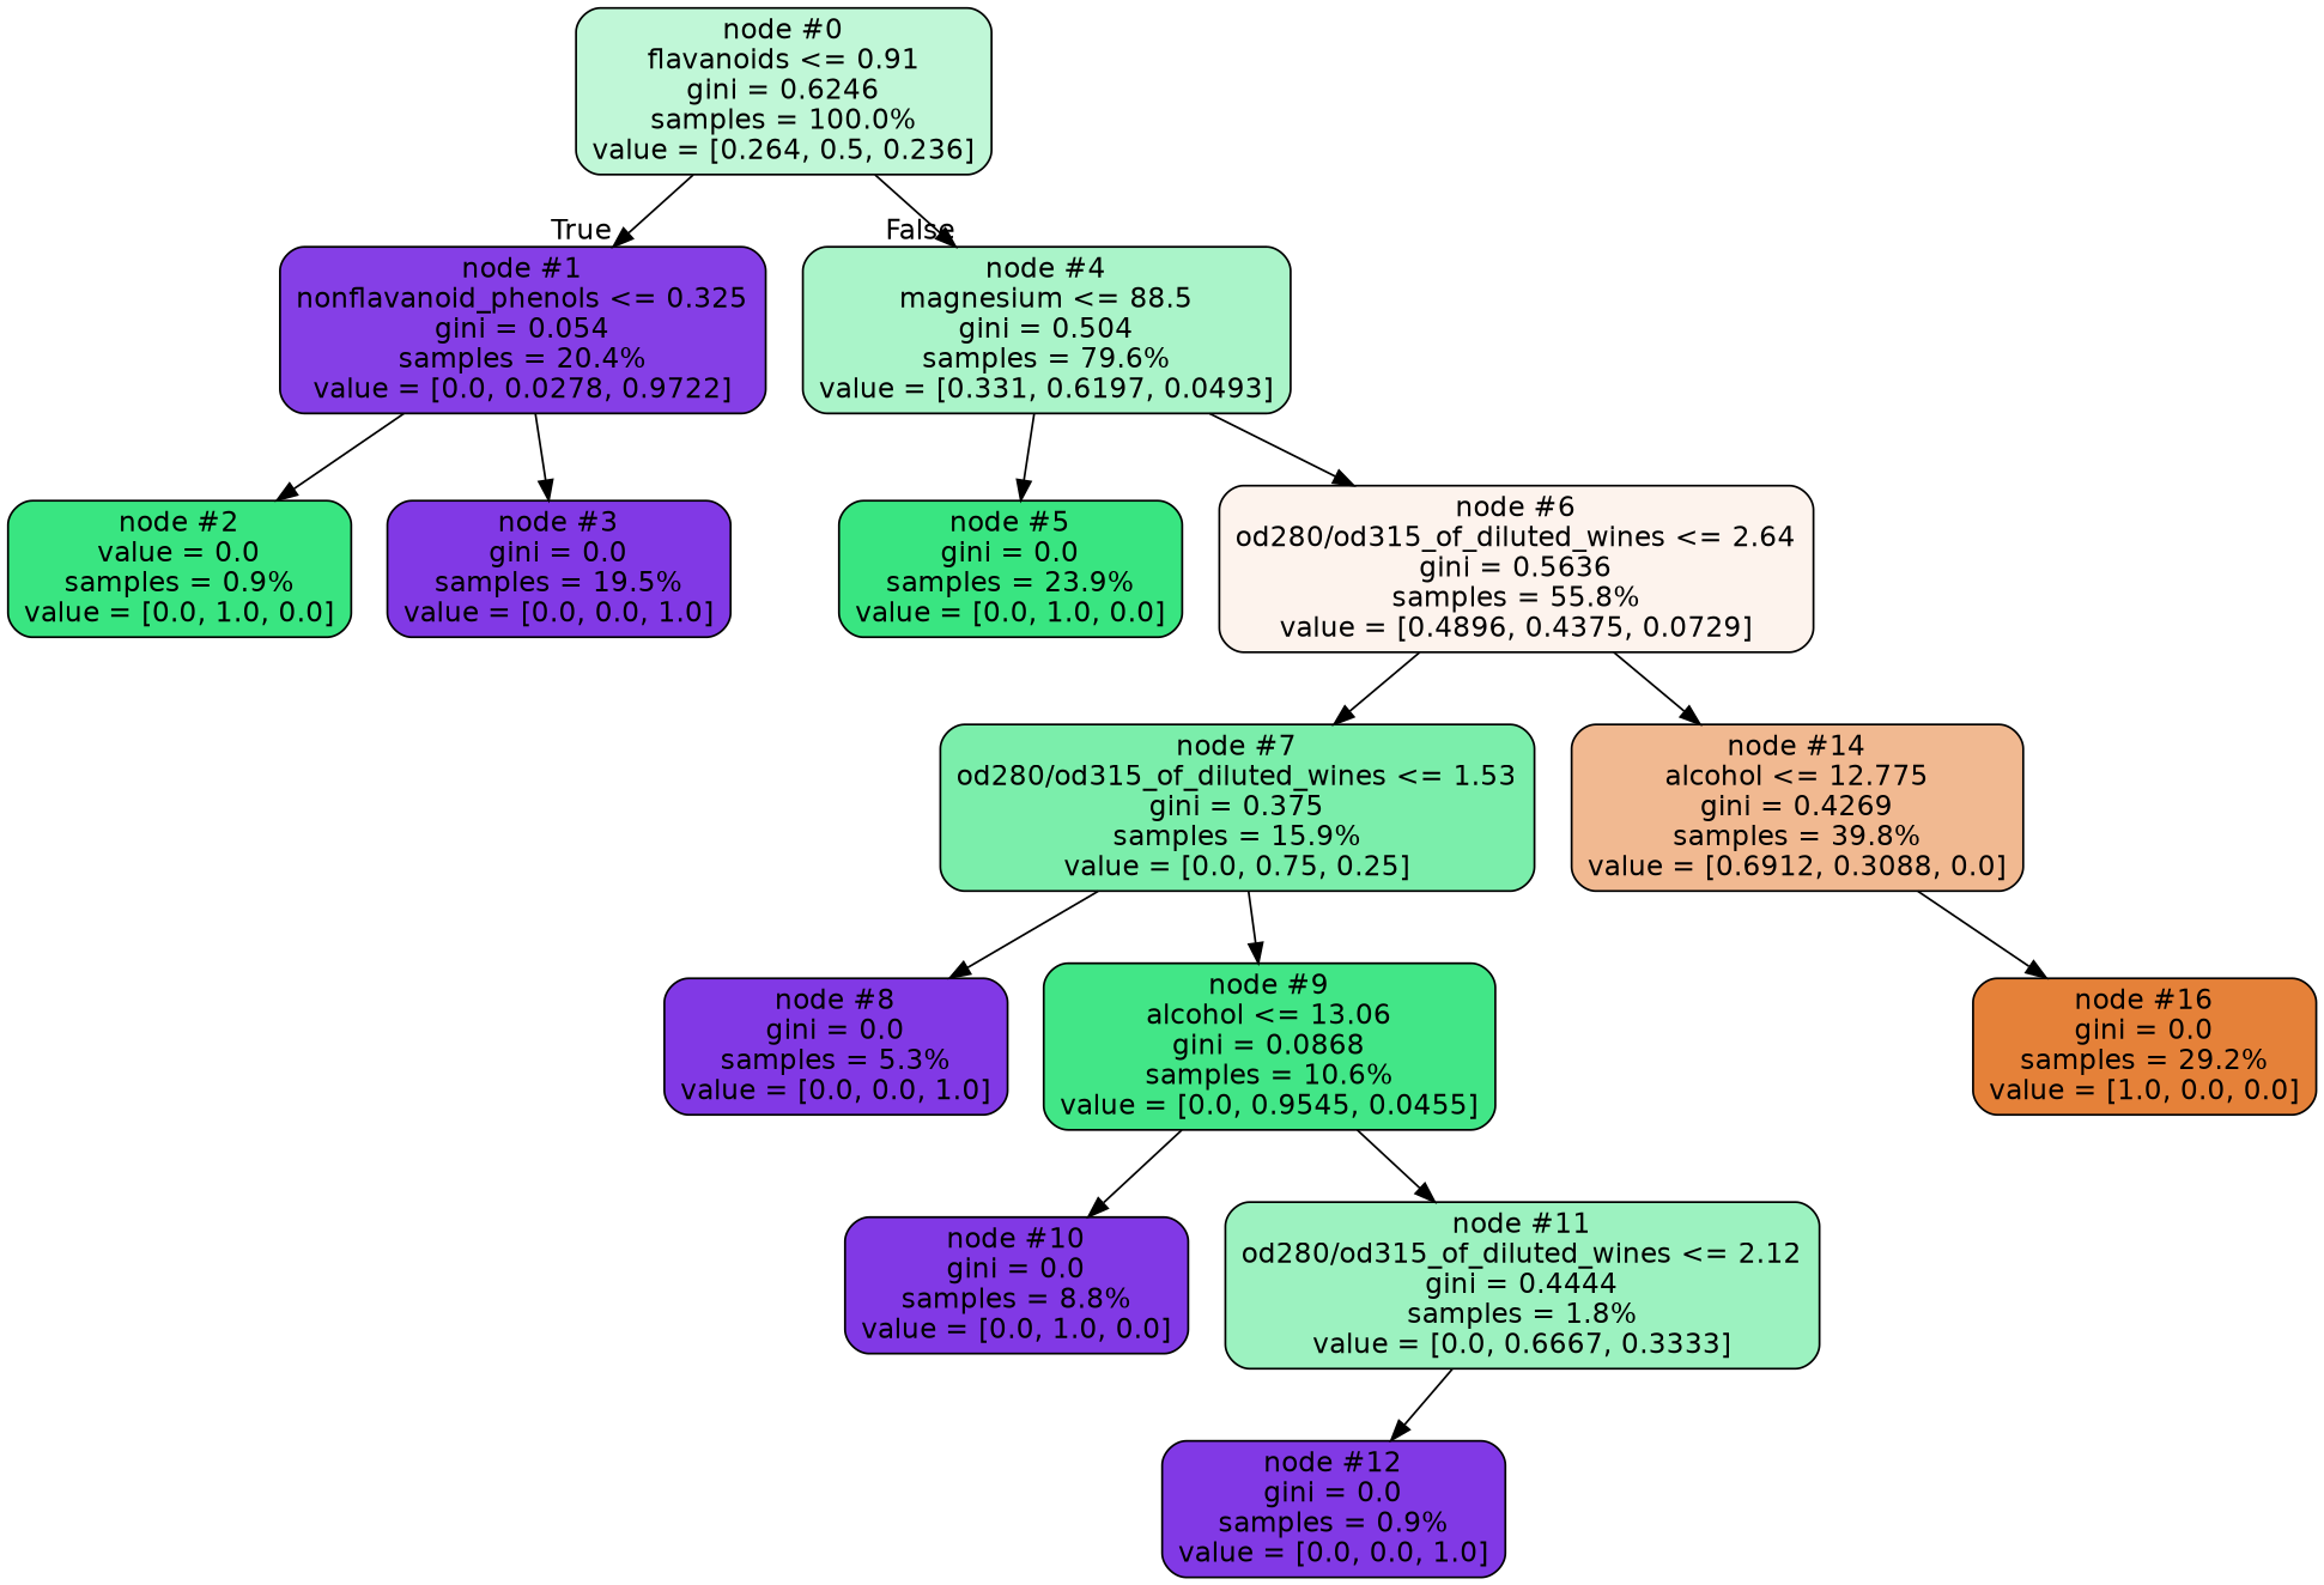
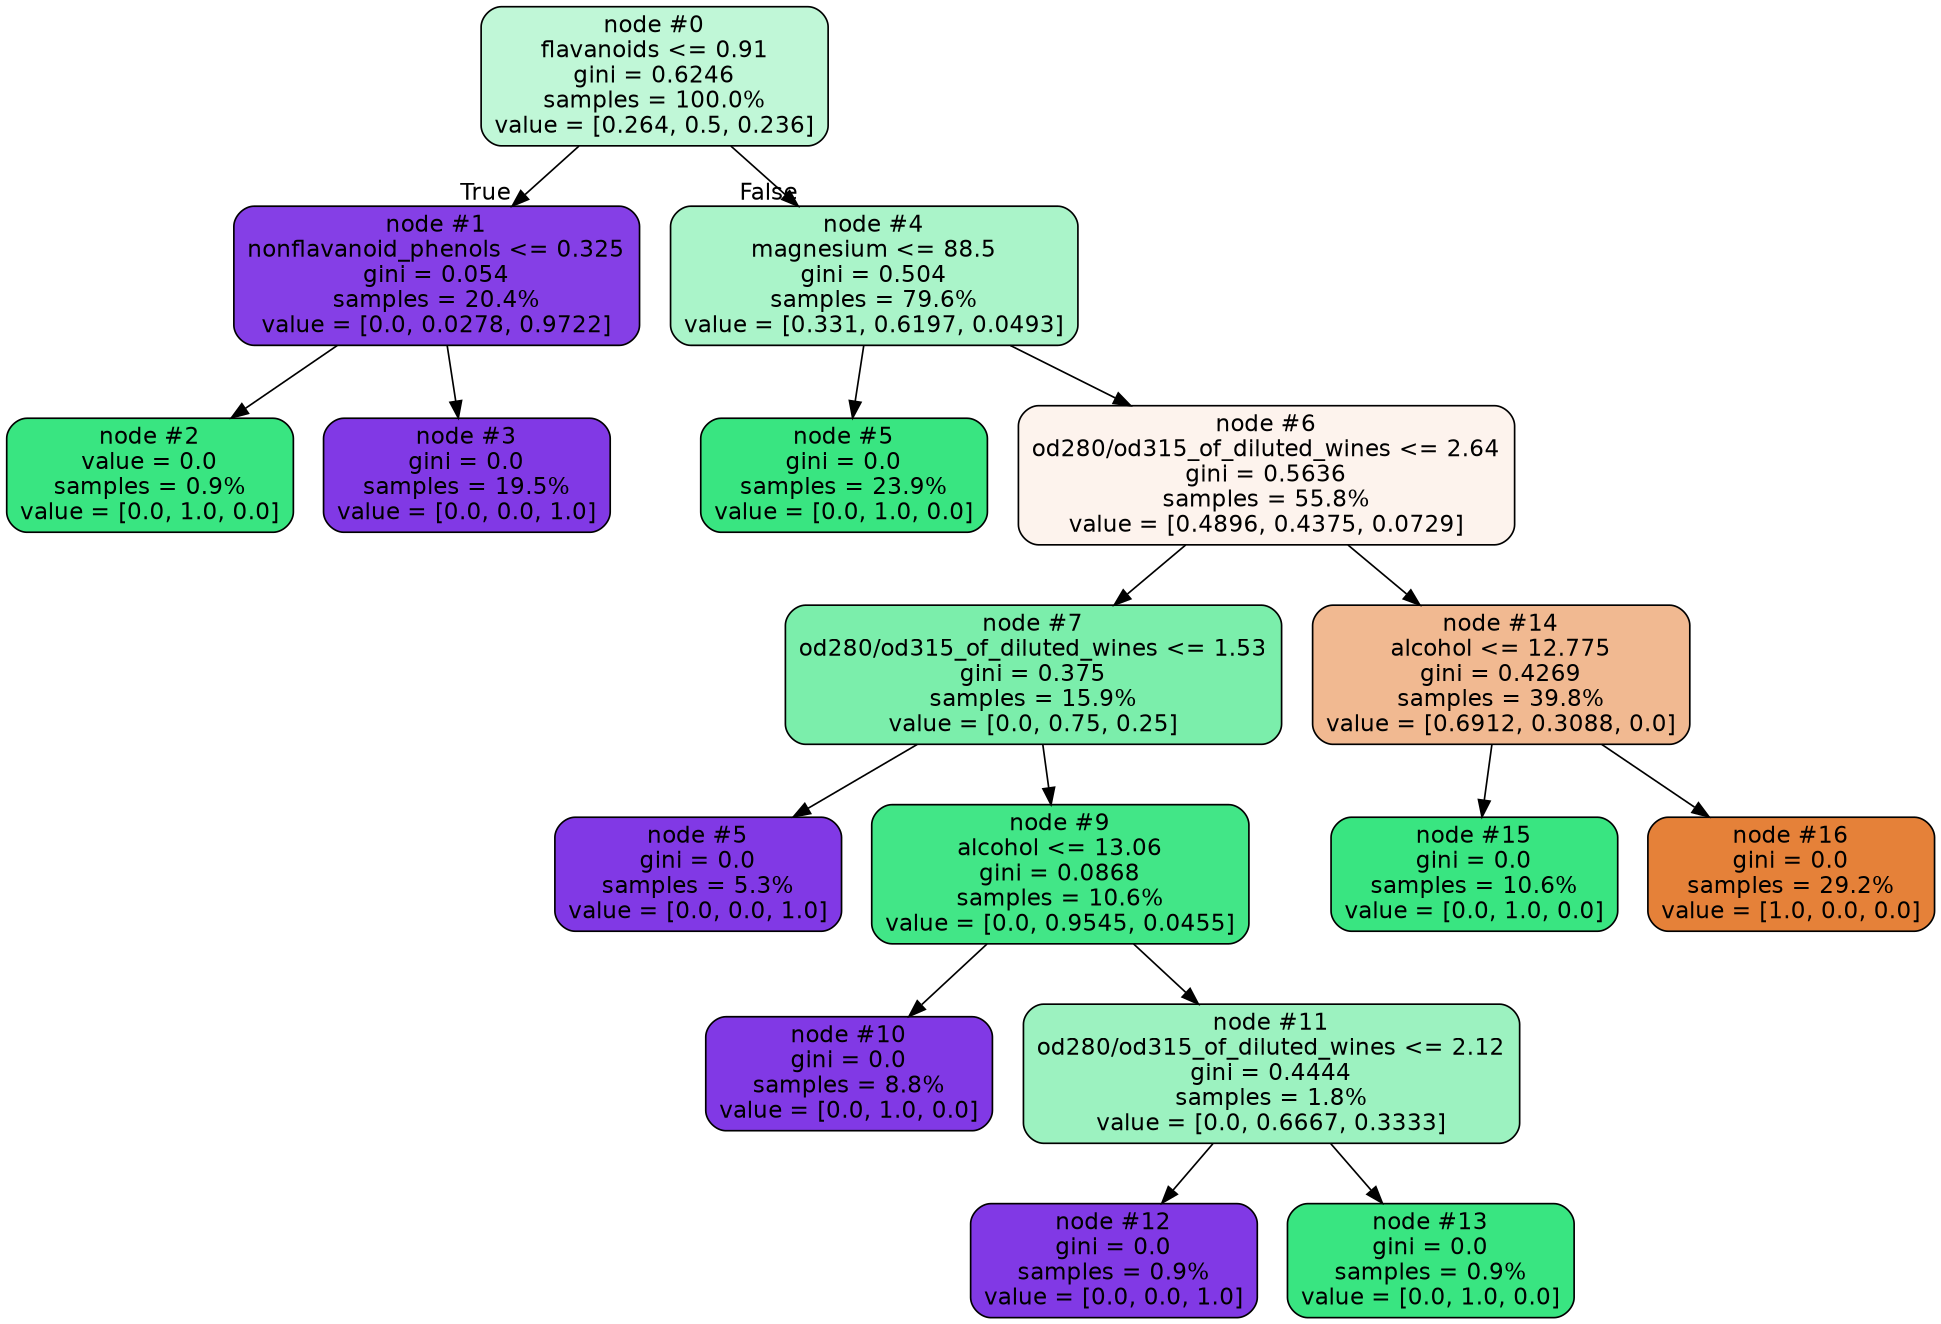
  digraph {
    node [color=black fillcolor="#39e581" fontname=helvetica shape=box style="filled, rounded"]
    edge [fontname=helvetica]
    n1 [fillcolor="#c0f7d7" label="node #0\nflavanoids <= 0.91\ngini = 0.6246\nsamples = 100.0%\nvalue = [0.264, 0.5, 0.236]"]
    n2 [fillcolor="#853fe6" label="node #1\nnonflavanoid_phenols <= 0.325\ngini = 0.054\nsamples = 20.4%\nvalue = [0.0, 0.0278, 0.9722]"]
    n3 [fillcolor="#aaf4c9" label="node #4\nmagnesium <= 88.5\ngini = 0.504\nsamples = 79.6%\nvalue = [0.331, 0.6197, 0.0493]"]
    n4 [label="node #2\nvalue = 0.0\nsamples = 0.9%\nvalue = [0.0, 1.0, 0.0]"]
    n5 [fillcolor="#8139e5" label="node #3\ngini = 0.0\nsamples = 19.5%\nvalue = [0.0, 0.0, 1.0]"]
    n6 [label="node #5\ngini = 0.0\nsamples = 23.9%\nvalue = [0.0, 1.0, 0.0]"]
    n7 [fillcolor="#fdf3ed" label="node #6\nod280/od315_of_diluted_wines <= 2.64\ngini = 0.5636\nsamples = 55.8%\nvalue = [0.4896, 0.4375, 0.0729]"]
    n8 [fillcolor="#7beeab" label="node #7\nod280/od315_of_diluted_wines <= 1.53\ngini = 0.375\nsamples = 15.9%\nvalue = [0.0, 0.75, 0.25]"]
    n9 [fillcolor="#f1b991" label="node #14\nalcohol <= 12.775\ngini = 0.4269\nsamples = 39.8%\nvalue = [0.6912, 0.3088, 0.0]"]
-   n10 [fillcolor="#8139e5" label="node #8\ngini = 0.0\nsamples = 5.3%\nvalue = [0.0, 0.0, 1.0]"]
+   n10 [fillcolor="#8139e5" label="node #5\ngini = 0.0\nsamples = 5.3%\nvalue = [0.0, 0.0, 1.0]"]
    n11 [fillcolor="#42e687" label="node #9\nalcohol <= 13.06\ngini = 0.0868\nsamples = 10.6%\nvalue = [0.0, 0.9545, 0.0455]"]
+   n12 [label="node #15\ngini = 0.0\nsamples = 10.6%\nvalue = [0.0, 1.0, 0.0]"]
    n13 [fillcolor="#e58139" label="node #16\ngini = 0.0\nsamples = 29.2%\nvalue = [1.0, 0.0, 0.0]"]
    n14 [fillcolor="#8139e5" label="node #10\ngini = 0.0\nsamples = 8.8%\nvalue = [0.0, 1.0, 0.0]"]
    n15 [fillcolor="#9cf2c0" label="node #11\nod280/od315_of_diluted_wines <= 2.12\ngini = 0.4444\nsamples = 1.8%\nvalue = [0.0, 0.6667, 0.3333]"]
    n16 [fillcolor="#8139e5" label="node #12\ngini = 0.0\nsamples = 0.9%\nvalue = [0.0, 0.0, 1.0]"]
+   n17 [label="node #13\ngini = 0.0\nsamples = 0.9%\nvalue = [0.0, 1.0, 0.0]"]
    n1 -> n2 [headlabel=True labelangle=45 labeldistance=2.5]
    n1 -> n3 [headlabel=False labelangle=-45 labeldistance=2.5]
    n2 -> n4
    n2 -> n5
    n3 -> n6
    n3 -> n7
    n7 -> n8
    n7 -> n9
    n8 -> n10
    n8 -> n11
+   n9 -> n12
    n9 -> n13
    n11 -> n14
    n11 -> n15
    n15 -> n16
+   n15 -> n17
  }
